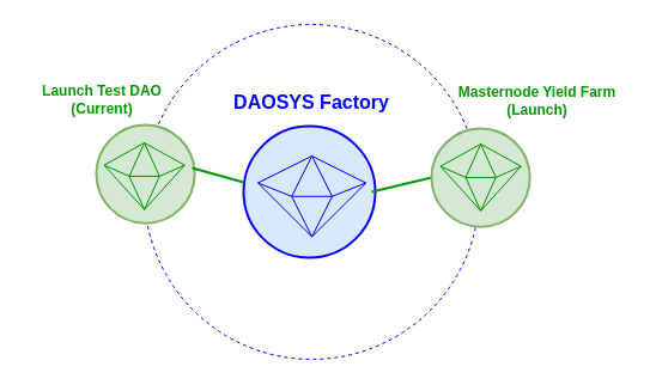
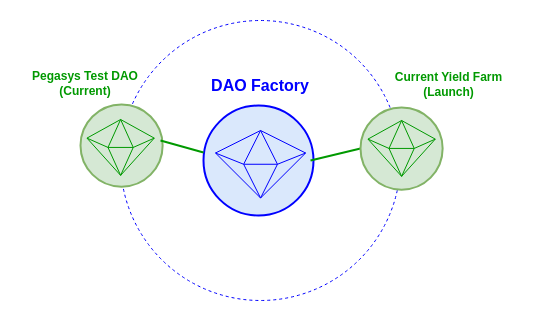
  <mxCell id="0" />
  <mxCell id="1" parent="0" />
- <mxCell id="2" value="&lt;b&gt;&lt;font color=&quot;#009900&quot;&gt;Masternode Yield Farm&lt;br&gt;(Launch)&lt;br&gt;&lt;/font&gt;&lt;/b&gt;" style="text;html=1;strokeColor=none;fillColor=none;align=center;verticalAlign=middle;whiteSpace=wrap;rounded=0;strokeWidth=2;container=0;" parent="1" vertex="1"><mxGeometry x="371" y="69" width="155" height="30" as="geometry" /></mxCell>
- <mxCell id="3" value="&lt;font color=&quot;#009900&quot;&gt;&lt;b&gt;Launch Test DAO (Current)&lt;/b&gt;&lt;/font&gt;" style="text;html=1;strokeColor=none;fillColor=none;align=center;verticalAlign=middle;whiteSpace=wrap;rounded=0;strokeWidth=2;container=0;" parent="1" vertex="1"><mxGeometry x="20" y="68" width="130" height="30" as="geometry" /></mxCell>
+ <mxCell id="2" value="&lt;b&gt;&lt;font color=&quot;#009900&quot;&gt;Current Yield Farm&lt;br&gt;(Launch)&lt;br&gt;&lt;/font&gt;&lt;/b&gt;" style="text;html=1;strokeColor=none;fillColor=none;align=center;verticalAlign=middle;whiteSpace=wrap;rounded=0;strokeWidth=2;container=0;" parent="1" vertex="1"><mxGeometry x="371" y="69" width="155" height="30" as="geometry" /></mxCell>
+ <mxCell id="3" value="&lt;font color=&quot;#009900&quot;&gt;&lt;b&gt;Pegasys Test DAO (Current)&lt;/b&gt;&lt;/font&gt;" style="text;html=1;strokeColor=none;fillColor=none;align=center;verticalAlign=middle;whiteSpace=wrap;rounded=0;strokeWidth=2;container=0;" parent="1" vertex="1"><mxGeometry x="20" y="68" width="130" height="30" as="geometry" /></mxCell>
  <mxCell id="4" value="" style="ellipse;whiteSpace=wrap;html=1;aspect=fixed;strokeWidth=1;strokeColor=#0000FF;container=0;dashed=1;" parent="1" vertex="1"><mxGeometry x="120" y="20" width="280" height="280" as="geometry" /></mxCell>
  <mxCell id="5" value="" style="ellipse;whiteSpace=wrap;html=1;aspect=fixed;fillColor=#dae8fc;strokeColor=#0000FF;strokeWidth=2;container=0;" parent="1" vertex="1"><mxGeometry x="203" y="105" width="110" height="110" as="geometry" /></mxCell>
  <mxCell id="6" value="" style="endArrow=none;html=1;rounded=0;exitX=0;exitY=0.5;exitDx=0;exitDy=0;strokeWidth=2;fillColor=#008a00;strokeColor=#009900;" parent="1" source="8" edge="1"><mxGeometry width="50" height="50" relative="1" as="geometry"><mxPoint x="280" y="290" as="sourcePoint" /><mxPoint x="310" y="160" as="targetPoint" /></mxGeometry></mxCell>
- <mxCell id="7" value="&lt;b&gt;&lt;font color=&quot;#0000ff&quot; style=&quot;font-size: 16px;&quot;&gt;DAOSYS Factory&lt;/font&gt;&lt;/b&gt;" style="text;html=1;strokeColor=none;fillColor=none;align=center;verticalAlign=middle;whiteSpace=wrap;rounded=0;strokeWidth=2;container=0;" parent="1" vertex="1"><mxGeometry x="190" y="70" width="140" height="30" as="geometry" /></mxCell>
+ <mxCell id="7" value="&lt;b&gt;&lt;font color=&quot;#0000ff&quot; style=&quot;font-size: 16px;&quot;&gt;DAO Factory&lt;/font&gt;&lt;/b&gt;" style="text;html=1;strokeColor=none;fillColor=none;align=center;verticalAlign=middle;whiteSpace=wrap;rounded=0;strokeWidth=2;container=0;" parent="1" vertex="1"><mxGeometry x="190" y="70" width="140" height="30" as="geometry" /></mxCell>
  <mxCell id="8" value="" style="ellipse;whiteSpace=wrap;html=1;aspect=fixed;fillColor=#d5e8d4;strokeColor=#82b366;strokeWidth=2;container=0;" parent="1" vertex="1"><mxGeometry x="360" y="107" width="82.133" height="82.133" as="geometry" /></mxCell>
  <mxCell id="9" value="" style="endArrow=none;html=1;rounded=0;strokeColor=#009900;" parent="1" edge="1"><mxGeometry width="50" height="50" relative="1" as="geometry"><mxPoint x="367.467" y="138.618" as="sourcePoint" /><mxPoint x="401.119" y="119.998" as="targetPoint" /></mxGeometry></mxCell>
  <mxCell id="10" value="" style="endArrow=none;html=1;rounded=0;strokeColor=#009900;" parent="1" edge="1"><mxGeometry width="50" height="50" relative="1" as="geometry"><mxPoint x="388.5" y="147.929" as="sourcePoint" /><mxPoint x="401.119" y="119.998" as="targetPoint" /></mxGeometry></mxCell>
  <mxCell id="11" value="" style="endArrow=none;html=1;rounded=0;strokeColor=#009900;" parent="1" edge="1"><mxGeometry width="50" height="50" relative="1" as="geometry"><mxPoint x="413.739" y="147.929" as="sourcePoint" /><mxPoint x="401.119" y="119.998" as="targetPoint" /></mxGeometry></mxCell>
  <mxCell id="12" value="" style="endArrow=none;html=1;rounded=0;strokeColor=#009900;" parent="1" edge="1"><mxGeometry width="50" height="50" relative="1" as="geometry"><mxPoint x="401.119" y="119.998" as="sourcePoint" /><mxPoint x="434.772" y="138.618" as="targetPoint" /></mxGeometry></mxCell>
  <mxCell id="13" value="" style="endArrow=none;html=1;rounded=0;strokeColor=#009900;" parent="1" edge="1"><mxGeometry width="50" height="50" relative="1" as="geometry"><mxPoint x="367.467" y="138.618" as="sourcePoint" /><mxPoint x="401.119" y="175.86" as="targetPoint" /></mxGeometry></mxCell>
  <mxCell id="14" value="" style="endArrow=none;html=1;rounded=0;strokeColor=#009900;" parent="1" edge="1"><mxGeometry width="50" height="50" relative="1" as="geometry"><mxPoint x="401.119" y="175.86" as="sourcePoint" /><mxPoint x="434.772" y="138.618" as="targetPoint" /></mxGeometry></mxCell>
  <mxCell id="15" value="" style="endArrow=none;html=1;rounded=0;strokeColor=#009900;" parent="1" edge="1"><mxGeometry width="50" height="50" relative="1" as="geometry"><mxPoint x="401.119" y="175.86" as="sourcePoint" /><mxPoint x="413.739" y="147.929" as="targetPoint" /></mxGeometry></mxCell>
  <mxCell id="16" value="" style="endArrow=none;html=1;rounded=0;strokeColor=#009900;" parent="1" edge="1"><mxGeometry width="50" height="50" relative="1" as="geometry"><mxPoint x="401.119" y="175.86" as="sourcePoint" /><mxPoint x="388.5" y="147.929" as="targetPoint" /></mxGeometry></mxCell>
  <mxCell id="17" value="" style="endArrow=none;html=1;rounded=0;strokeColor=#009900;" parent="1" edge="1"><mxGeometry width="50" height="50" relative="1" as="geometry"><mxPoint x="388.5" y="147.929" as="sourcePoint" /><mxPoint x="413.739" y="147.929" as="targetPoint" /></mxGeometry></mxCell>
  <mxCell id="18" value="" style="endArrow=none;html=1;rounded=0;strokeColor=#009900;" parent="1" edge="1"><mxGeometry width="50" height="50" relative="1" as="geometry"><mxPoint x="413.739" y="147.929" as="sourcePoint" /><mxPoint x="434.772" y="138.618" as="targetPoint" /></mxGeometry></mxCell>
  <mxCell id="19" value="" style="endArrow=none;html=1;rounded=0;strokeColor=#009900;" parent="1" edge="1"><mxGeometry width="50" height="50" relative="1" as="geometry"><mxPoint x="367.467" y="138.618" as="sourcePoint" /><mxPoint x="388.5" y="147.929" as="targetPoint" /></mxGeometry></mxCell>
  <mxCell id="20" value="" style="endArrow=none;html=1;rounded=0;strokeColor=#0000FF;" parent="1" edge="1"><mxGeometry width="50" height="50" relative="1" as="geometry"><mxPoint x="215" y="152.5" as="sourcePoint" /><mxPoint x="260.07" y="130" as="targetPoint" /></mxGeometry></mxCell>
  <mxCell id="21" value="" style="endArrow=none;html=1;rounded=0;strokeColor=#0000FF;" parent="1" edge="1"><mxGeometry width="50" height="50" relative="1" as="geometry"><mxPoint x="243.169" y="163.75" as="sourcePoint" /><mxPoint x="260.07" y="130" as="targetPoint" /></mxGeometry></mxCell>
  <mxCell id="22" value="" style="endArrow=none;html=1;rounded=0;strokeColor=#0000FF;" parent="1" edge="1"><mxGeometry width="50" height="50" relative="1" as="geometry"><mxPoint x="276.972" y="163.75" as="sourcePoint" /><mxPoint x="260.07" y="130" as="targetPoint" /></mxGeometry></mxCell>
  <mxCell id="23" value="" style="endArrow=none;html=1;rounded=0;strokeColor=#0000FF;" parent="1" edge="1"><mxGeometry width="50" height="50" relative="1" as="geometry"><mxPoint x="260.07" y="130" as="sourcePoint" /><mxPoint x="305.141" y="152.5" as="targetPoint" /></mxGeometry></mxCell>
  <mxCell id="24" value="" style="endArrow=none;html=1;rounded=0;strokeColor=#0000FF;" parent="1" edge="1"><mxGeometry width="50" height="50" relative="1" as="geometry"><mxPoint x="215" y="152.5" as="sourcePoint" /><mxPoint x="260.07" y="197.5" as="targetPoint" /></mxGeometry></mxCell>
  <mxCell id="25" value="" style="endArrow=none;html=1;rounded=0;strokeColor=#0000FF;" parent="1" edge="1"><mxGeometry width="50" height="50" relative="1" as="geometry"><mxPoint x="260.07" y="197.5" as="sourcePoint" /><mxPoint x="305.141" y="152.5" as="targetPoint" /></mxGeometry></mxCell>
  <mxCell id="26" value="" style="endArrow=none;html=1;rounded=0;strokeColor=#0000FF;" parent="1" edge="1"><mxGeometry width="50" height="50" relative="1" as="geometry"><mxPoint x="260.07" y="197.5" as="sourcePoint" /><mxPoint x="276.972" y="163.75" as="targetPoint" /></mxGeometry></mxCell>
  <mxCell id="27" value="" style="endArrow=none;html=1;rounded=0;strokeColor=#0000FF;" parent="1" edge="1"><mxGeometry width="50" height="50" relative="1" as="geometry"><mxPoint x="260.07" y="197.5" as="sourcePoint" /><mxPoint x="243.169" y="163.75" as="targetPoint" /></mxGeometry></mxCell>
  <mxCell id="28" value="" style="endArrow=none;html=1;rounded=0;strokeColor=#0000FF;" parent="1" edge="1"><mxGeometry width="50" height="50" relative="1" as="geometry"><mxPoint x="243.169" y="163.75" as="sourcePoint" /><mxPoint x="276.972" y="163.75" as="targetPoint" /></mxGeometry></mxCell>
  <mxCell id="29" value="" style="endArrow=none;html=1;rounded=0;strokeColor=#0000FF;" parent="1" edge="1"><mxGeometry width="50" height="50" relative="1" as="geometry"><mxPoint x="276.972" y="163.75" as="sourcePoint" /><mxPoint x="305.141" y="152.5" as="targetPoint" /></mxGeometry></mxCell>
  <mxCell id="30" value="" style="endArrow=none;html=1;rounded=0;strokeColor=#0000FF;" parent="1" edge="1"><mxGeometry width="50" height="50" relative="1" as="geometry"><mxPoint x="215" y="152.5" as="sourcePoint" /><mxPoint x="243.169" y="163.75" as="targetPoint" /></mxGeometry></mxCell>
  <mxCell id="31" value="" style="ellipse;whiteSpace=wrap;html=1;aspect=fixed;fillColor=#d5e8d4;strokeColor=#82b366;strokeWidth=2;container=0;" parent="1" vertex="1"><mxGeometry x="80" y="104" width="82.133" height="82.133" as="geometry" /></mxCell>
  <mxCell id="32" value="" style="endArrow=none;html=1;rounded=0;strokeWidth=2;fillColor=#008a00;strokeColor=#009900;entryX=0;entryY=0.427;entryDx=0;entryDy=0;entryPerimeter=0;" parent="1" target="5" edge="1"><mxGeometry width="50" height="50" relative="1" as="geometry"><mxPoint x="160" y="140" as="sourcePoint" /><mxPoint x="203" y="200.48" as="targetPoint" /></mxGeometry></mxCell>
  <mxCell id="33" value="" style="endArrow=none;html=1;rounded=0;strokeColor=#009900;" parent="1" edge="1"><mxGeometry width="50" height="50" relative="1" as="geometry"><mxPoint x="86.47" y="137.62" as="sourcePoint" /><mxPoint x="120.124" y="119" as="targetPoint" /></mxGeometry></mxCell>
  <mxCell id="34" value="" style="endArrow=none;html=1;rounded=0;strokeColor=#009900;" parent="1" edge="1"><mxGeometry width="50" height="50" relative="1" as="geometry"><mxPoint x="107.504" y="146.93" as="sourcePoint" /><mxPoint x="120.124" y="119" as="targetPoint" /></mxGeometry></mxCell>
  <mxCell id="35" value="" style="endArrow=none;html=1;rounded=0;strokeColor=#009900;" parent="1" edge="1"><mxGeometry width="50" height="50" relative="1" as="geometry"><mxPoint x="132.744" y="146.93" as="sourcePoint" /><mxPoint x="120.124" y="119" as="targetPoint" /></mxGeometry></mxCell>
  <mxCell id="36" value="" style="endArrow=none;html=1;rounded=0;strokeColor=#009900;" parent="1" edge="1"><mxGeometry width="50" height="50" relative="1" as="geometry"><mxPoint x="120.124" y="119" as="sourcePoint" /><mxPoint x="153.778" y="137.62" as="targetPoint" /></mxGeometry></mxCell>
  <mxCell id="37" value="" style="endArrow=none;html=1;rounded=0;strokeColor=#009900;" parent="1" edge="1"><mxGeometry width="50" height="50" relative="1" as="geometry"><mxPoint x="86.47" y="137.62" as="sourcePoint" /><mxPoint x="120.124" y="174.86" as="targetPoint" /></mxGeometry></mxCell>
  <mxCell id="38" value="" style="endArrow=none;html=1;rounded=0;strokeColor=#009900;" parent="1" edge="1"><mxGeometry width="50" height="50" relative="1" as="geometry"><mxPoint x="120.124" y="174.86" as="sourcePoint" /><mxPoint x="153.778" y="137.62" as="targetPoint" /></mxGeometry></mxCell>
  <mxCell id="39" value="" style="endArrow=none;html=1;rounded=0;strokeColor=#009900;" parent="1" edge="1"><mxGeometry width="50" height="50" relative="1" as="geometry"><mxPoint x="120.124" y="174.86" as="sourcePoint" /><mxPoint x="132.744" y="146.93" as="targetPoint" /></mxGeometry></mxCell>
  <mxCell id="40" value="" style="endArrow=none;html=1;rounded=0;strokeColor=#009900;" parent="1" edge="1"><mxGeometry width="50" height="50" relative="1" as="geometry"><mxPoint x="120.124" y="174.86" as="sourcePoint" /><mxPoint x="107.504" y="146.93" as="targetPoint" /></mxGeometry></mxCell>
  <mxCell id="41" value="" style="endArrow=none;html=1;rounded=0;strokeColor=#009900;" parent="1" edge="1"><mxGeometry width="50" height="50" relative="1" as="geometry"><mxPoint x="107.504" y="146.93" as="sourcePoint" /><mxPoint x="132.744" y="146.93" as="targetPoint" /></mxGeometry></mxCell>
  <mxCell id="42" value="" style="endArrow=none;html=1;rounded=0;strokeColor=#009900;" parent="1" edge="1"><mxGeometry width="50" height="50" relative="1" as="geometry"><mxPoint x="132.744" y="146.93" as="sourcePoint" /><mxPoint x="153.778" y="137.62" as="targetPoint" /></mxGeometry></mxCell>
  <mxCell id="43" value="" style="endArrow=none;html=1;rounded=0;strokeColor=#009900;" parent="1" edge="1"><mxGeometry width="50" height="50" relative="1" as="geometry"><mxPoint x="86.47" y="137.62" as="sourcePoint" /><mxPoint x="107.504" y="146.93" as="targetPoint" /></mxGeometry></mxCell>
